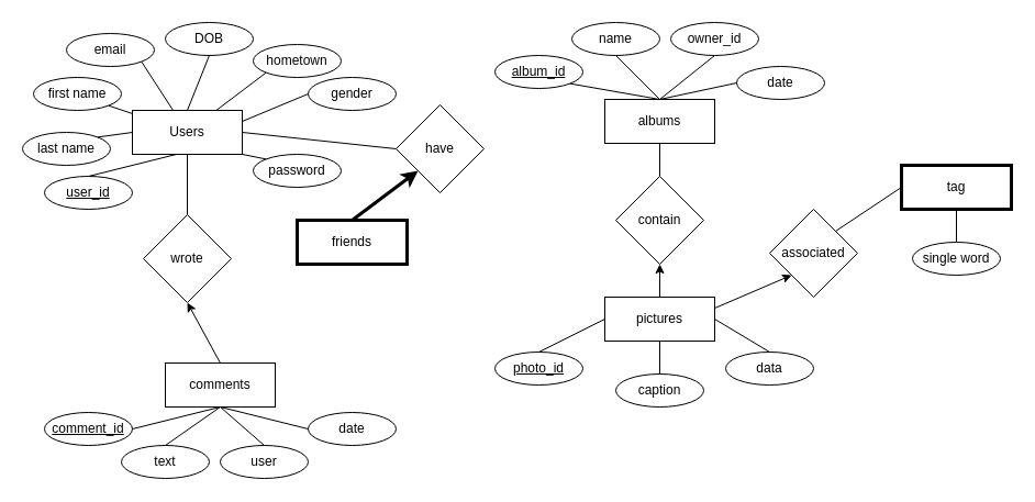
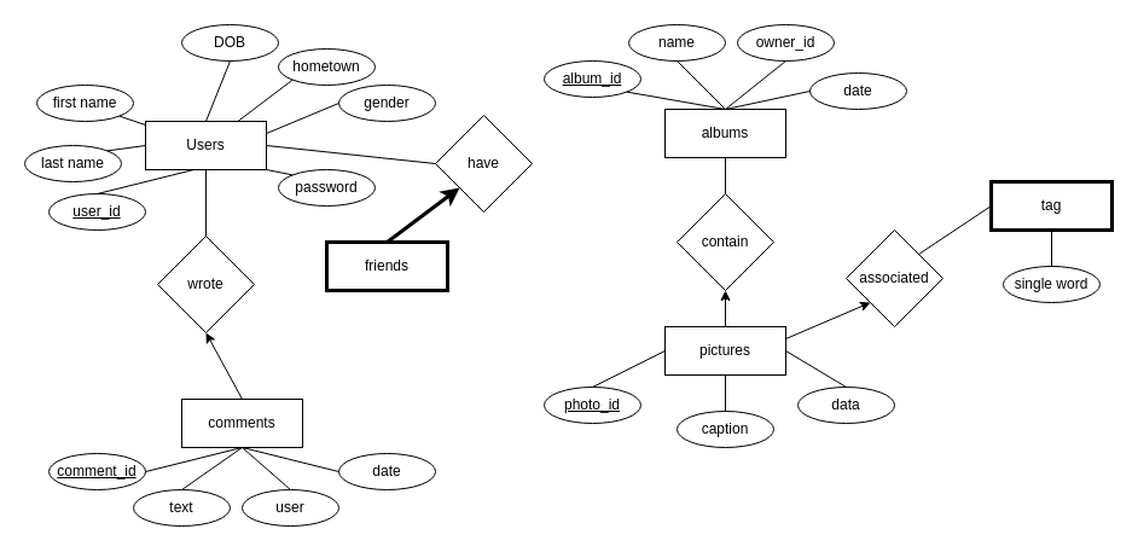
  <mxCell id="0" />
  <mxCell id="1" parent="0" />
  <mxCell id="2" style="edgeStyle=none;rounded=0;orthogonalLoop=1;jettySize=auto;html=1;exitX=1;exitY=0.5;exitDx=0;exitDy=0;entryX=0;entryY=0.5;entryDx=0;entryDy=0;startArrow=none;startFill=0;endArrow=none;endFill=0;" parent="1" source="3" target="20" edge="1"><mxGeometry relative="1" as="geometry" /></mxCell>
  <mxCell id="3" value="Users" style="rounded=0;whiteSpace=wrap;html=1;fillColor=none;" parent="1" vertex="1"><mxGeometry x="120" y="100" width="100" height="40" as="geometry" /></mxCell>
- <mxCell id="4" style="rounded=0;orthogonalLoop=1;jettySize=auto;html=1;exitX=1;exitY=1;exitDx=0;exitDy=0;startArrow=none;startFill=0;endArrow=none;endFill=0;" parent="1" source="5" target="3" edge="1"><mxGeometry relative="1" as="geometry" /></mxCell>
- <mxCell id="5" value="email" style="ellipse;whiteSpace=wrap;html=1;fillColor=none;" parent="1" vertex="1"><mxGeometry x="60" y="30" width="80" height="30" as="geometry" /></mxCell>
  <mxCell id="6" style="edgeStyle=none;rounded=0;orthogonalLoop=1;jettySize=auto;html=1;exitX=0.5;exitY=1;exitDx=0;exitDy=0;entryX=0.5;entryY=0;entryDx=0;entryDy=0;startArrow=none;startFill=0;endArrow=none;endFill=0;" parent="1" source="7" target="3" edge="1"><mxGeometry relative="1" as="geometry" /></mxCell>
  <mxCell id="7" value="DOB" style="ellipse;whiteSpace=wrap;html=1;fillColor=none;" parent="1" vertex="1"><mxGeometry x="150" y="20" width="80" height="30" as="geometry" /></mxCell>
  <mxCell id="8" style="edgeStyle=none;rounded=0;orthogonalLoop=1;jettySize=auto;html=1;exitX=0;exitY=0.5;exitDx=0;exitDy=0;entryX=1;entryY=0.25;entryDx=0;entryDy=0;startArrow=none;startFill=0;endArrow=none;endFill=0;" parent="1" source="9" target="3" edge="1"><mxGeometry relative="1" as="geometry" /></mxCell>
  <mxCell id="9" value="gender" style="ellipse;whiteSpace=wrap;html=1;fillColor=none;" parent="1" vertex="1"><mxGeometry x="280" y="70" width="80" height="30" as="geometry" /></mxCell>
  <mxCell id="10" style="edgeStyle=none;rounded=0;orthogonalLoop=1;jettySize=auto;html=1;exitX=0;exitY=1;exitDx=0;exitDy=0;startArrow=none;startFill=0;endArrow=none;endFill=0;" parent="1" source="11" target="3" edge="1"><mxGeometry relative="1" as="geometry" /></mxCell>
  <mxCell id="11" value="hometown" style="ellipse;whiteSpace=wrap;html=1;fillColor=none;" parent="1" vertex="1"><mxGeometry x="230" y="40" width="80" height="30" as="geometry" /></mxCell>
  <mxCell id="12" style="edgeStyle=none;rounded=0;orthogonalLoop=1;jettySize=auto;html=1;exitX=1;exitY=1;exitDx=0;exitDy=0;startArrow=none;startFill=0;endArrow=none;endFill=0;" parent="1" source="13" target="3" edge="1"><mxGeometry relative="1" as="geometry" /></mxCell>
  <mxCell id="13" value="first name" style="ellipse;whiteSpace=wrap;html=1;fillColor=none;" parent="1" vertex="1"><mxGeometry x="30" y="70" width="80" height="30" as="geometry" /></mxCell>
  <mxCell id="14" style="edgeStyle=none;rounded=0;orthogonalLoop=1;jettySize=auto;html=1;exitX=1;exitY=0;exitDx=0;exitDy=0;entryX=0;entryY=0.5;entryDx=0;entryDy=0;startArrow=none;startFill=0;endArrow=none;endFill=0;" parent="1" source="15" target="3" edge="1"><mxGeometry relative="1" as="geometry" /></mxCell>
  <mxCell id="15" value="last name" style="ellipse;whiteSpace=wrap;html=1;fillColor=none;" parent="1" vertex="1"><mxGeometry x="20" y="120" width="80" height="30" as="geometry" /></mxCell>
  <mxCell id="16" style="edgeStyle=none;rounded=0;orthogonalLoop=1;jettySize=auto;html=1;exitX=0.5;exitY=0;exitDx=0;exitDy=0;startArrow=none;startFill=0;endArrow=none;endFill=0;" parent="1" source="17" edge="1"><mxGeometry relative="1" as="geometry"><mxPoint x="160" y="140" as="targetPoint" /></mxGeometry></mxCell>
  <mxCell id="17" value="&lt;u&gt;user_id&lt;/u&gt;" style="ellipse;whiteSpace=wrap;html=1;fillColor=none;" parent="1" vertex="1"><mxGeometry x="40" y="160" width="80" height="30" as="geometry" /></mxCell>
  <mxCell id="18" style="edgeStyle=none;rounded=0;orthogonalLoop=1;jettySize=auto;html=1;exitX=0;exitY=0;exitDx=0;exitDy=0;entryX=1;entryY=1;entryDx=0;entryDy=0;startArrow=none;startFill=0;endArrow=none;endFill=0;" parent="1" source="19" target="3" edge="1"><mxGeometry relative="1" as="geometry" /></mxCell>
  <mxCell id="19" value="password" style="ellipse;whiteSpace=wrap;html=1;fillColor=none;" parent="1" vertex="1"><mxGeometry x="230" y="140" width="80" height="30" as="geometry" /></mxCell>
  <mxCell id="20" value="have" style="rhombus;whiteSpace=wrap;html=1;fillColor=none;" parent="1" vertex="1"><mxGeometry x="360" y="95" width="80" height="80" as="geometry" /></mxCell>
  <mxCell id="21" value="albums" style="rounded=0;whiteSpace=wrap;html=1;fillColor=none;" parent="1" vertex="1"><mxGeometry x="550" y="90" width="100" height="40" as="geometry" /></mxCell>
  <mxCell id="22" style="edgeStyle=none;rounded=0;orthogonalLoop=1;jettySize=auto;html=1;exitX=1;exitY=1;exitDx=0;exitDy=0;entryX=0.5;entryY=0;entryDx=0;entryDy=0;startArrow=none;startFill=0;endArrow=none;endFill=0;" parent="1" source="23" target="21" edge="1"><mxGeometry relative="1" as="geometry" /></mxCell>
  <mxCell id="23" value="&lt;u&gt;album_id&lt;/u&gt;" style="ellipse;whiteSpace=wrap;html=1;fillColor=none;" parent="1" vertex="1"><mxGeometry x="450" y="50" width="80" height="30" as="geometry" /></mxCell>
  <mxCell id="24" style="edgeStyle=none;rounded=0;orthogonalLoop=1;jettySize=auto;html=1;exitX=0.5;exitY=1;exitDx=0;exitDy=0;startArrow=none;startFill=0;endArrow=none;endFill=0;" parent="1" source="25" edge="1"><mxGeometry relative="1" as="geometry"><mxPoint x="600" y="90" as="targetPoint" /></mxGeometry></mxCell>
  <mxCell id="25" value="name" style="ellipse;whiteSpace=wrap;html=1;fillColor=none;" parent="1" vertex="1"><mxGeometry x="520" y="20" width="80" height="30" as="geometry" /></mxCell>
  <mxCell id="26" style="edgeStyle=none;rounded=0;orthogonalLoop=1;jettySize=auto;html=1;exitX=0.5;exitY=1;exitDx=0;exitDy=0;entryX=0.5;entryY=0;entryDx=0;entryDy=0;startArrow=none;startFill=0;endArrow=none;endFill=0;" parent="1" source="27" target="21" edge="1"><mxGeometry relative="1" as="geometry" /></mxCell>
  <mxCell id="27" value="owner_id" style="ellipse;whiteSpace=wrap;html=1;fillColor=none;" parent="1" vertex="1"><mxGeometry x="610" y="20" width="80" height="30" as="geometry" /></mxCell>
  <mxCell id="28" style="edgeStyle=none;rounded=0;orthogonalLoop=1;jettySize=auto;html=1;exitX=0;exitY=0.5;exitDx=0;exitDy=0;entryX=0.5;entryY=0;entryDx=0;entryDy=0;startArrow=none;startFill=0;endArrow=none;endFill=0;" parent="1" source="29" target="21" edge="1"><mxGeometry relative="1" as="geometry" /></mxCell>
  <mxCell id="29" value="date" style="ellipse;whiteSpace=wrap;html=1;fillColor=none;" parent="1" vertex="1"><mxGeometry x="670" y="60" width="80" height="30" as="geometry" /></mxCell>
  <mxCell id="30" style="edgeStyle=none;rounded=0;orthogonalLoop=1;jettySize=auto;html=1;exitX=0.5;exitY=0;exitDx=0;exitDy=0;entryX=0;entryY=1;entryDx=0;entryDy=0;startArrow=none;startFill=0;endArrow=classic;endFill=1;strokeWidth=3;" parent="1" source="31" target="20" edge="1"><mxGeometry relative="1" as="geometry" /></mxCell>
  <mxCell id="31" value="friends" style="rounded=0;whiteSpace=wrap;html=1;fillColor=none;strokeWidth=3;" parent="1" vertex="1"><mxGeometry x="270" y="200" width="100" height="40" as="geometry" /></mxCell>
  <mxCell id="32" value="pictures" style="rounded=0;whiteSpace=wrap;html=1;fillColor=none;strokeWidth=1;" parent="1" vertex="1"><mxGeometry x="550" y="270" width="100" height="40" as="geometry" /></mxCell>
  <mxCell id="33" style="edgeStyle=none;rounded=0;orthogonalLoop=1;jettySize=auto;html=1;exitX=0.5;exitY=0;exitDx=0;exitDy=0;entryX=1;entryY=0.5;entryDx=0;entryDy=0;startArrow=none;startFill=0;endArrow=none;endFill=0;" parent="1" source="34" target="32" edge="1"><mxGeometry relative="1" as="geometry" /></mxCell>
  <mxCell id="34" value="data" style="ellipse;whiteSpace=wrap;html=1;fillColor=none;" parent="1" vertex="1"><mxGeometry x="660" y="320" width="80" height="30" as="geometry" /></mxCell>
  <mxCell id="35" style="edgeStyle=none;rounded=0;orthogonalLoop=1;jettySize=auto;html=1;exitX=0.5;exitY=0;exitDx=0;exitDy=0;entryX=0.5;entryY=1;entryDx=0;entryDy=0;startArrow=none;startFill=0;endArrow=none;endFill=0;" parent="1" source="36" target="32" edge="1"><mxGeometry relative="1" as="geometry" /></mxCell>
  <mxCell id="36" value="caption" style="ellipse;whiteSpace=wrap;html=1;fillColor=none;" parent="1" vertex="1"><mxGeometry x="560" y="340" width="80" height="30" as="geometry" /></mxCell>
  <mxCell id="37" style="edgeStyle=none;rounded=0;orthogonalLoop=1;jettySize=auto;html=1;exitX=0.5;exitY=0;exitDx=0;exitDy=0;entryX=0;entryY=0.5;entryDx=0;entryDy=0;startArrow=none;startFill=0;endArrow=none;endFill=0;" parent="1" source="38" target="32" edge="1"><mxGeometry relative="1" as="geometry" /></mxCell>
  <mxCell id="38" value="&lt;u&gt;photo_id&lt;/u&gt;" style="ellipse;whiteSpace=wrap;html=1;fillColor=none;" parent="1" vertex="1"><mxGeometry x="450" y="320" width="80" height="30" as="geometry" /></mxCell>
  <mxCell id="39" style="edgeStyle=none;rounded=0;orthogonalLoop=1;jettySize=auto;html=1;exitX=0.5;exitY=0;exitDx=0;exitDy=0;entryX=0.5;entryY=1;entryDx=0;entryDy=0;startArrow=none;startFill=0;endArrow=none;endFill=0;" parent="1" source="41" target="21" edge="1"><mxGeometry relative="1" as="geometry" /></mxCell>
  <mxCell id="40" style="edgeStyle=none;rounded=0;orthogonalLoop=1;jettySize=auto;html=1;exitX=0.5;exitY=1;exitDx=0;exitDy=0;entryX=0.5;entryY=0;entryDx=0;entryDy=0;startArrow=classic;startFill=1;endArrow=none;endFill=0;strokeWidth=1;" parent="1" source="41" target="32" edge="1"><mxGeometry relative="1" as="geometry" /></mxCell>
  <mxCell id="41" value="contain" style="rhombus;whiteSpace=wrap;html=1;fillColor=none;strokeWidth=1;" parent="1" vertex="1"><mxGeometry x="560" y="160" width="80" height="80" as="geometry" /></mxCell>
  <mxCell id="42" value="tag" style="rounded=0;whiteSpace=wrap;html=1;fillColor=none;strokeWidth=3;" parent="1" vertex="1"><mxGeometry x="820" y="150" width="100" height="40" as="geometry" /></mxCell>
  <mxCell id="43" style="edgeStyle=none;rounded=0;orthogonalLoop=1;jettySize=auto;html=1;exitX=0.5;exitY=0;exitDx=0;exitDy=0;entryX=0.5;entryY=1;entryDx=0;entryDy=0;startArrow=none;startFill=0;endArrow=none;endFill=0;strokeWidth=1;" parent="1" source="44" target="42" edge="1"><mxGeometry relative="1" as="geometry" /></mxCell>
  <mxCell id="44" value="single word" style="ellipse;whiteSpace=wrap;html=1;fillColor=none;" parent="1" vertex="1"><mxGeometry x="830" y="220" width="80" height="30" as="geometry" /></mxCell>
  <mxCell id="45" style="edgeStyle=none;rounded=0;orthogonalLoop=1;jettySize=auto;html=1;exitX=0;exitY=1;exitDx=0;exitDy=0;entryX=1;entryY=0.25;entryDx=0;entryDy=0;startArrow=classic;startFill=1;endArrow=none;endFill=0;strokeWidth=1;" parent="1" source="47" target="32" edge="1"><mxGeometry relative="1" as="geometry" /></mxCell>
  <mxCell id="46" style="edgeStyle=none;rounded=0;orthogonalLoop=1;jettySize=auto;html=1;exitX=1;exitY=0;exitDx=0;exitDy=0;entryX=0;entryY=0.5;entryDx=0;entryDy=0;startArrow=none;startFill=0;endArrow=none;endFill=0;strokeWidth=1;" parent="1" source="47" target="42" edge="1"><mxGeometry relative="1" as="geometry" /></mxCell>
  <mxCell id="47" value="associated" style="rhombus;whiteSpace=wrap;html=1;fillColor=none;" parent="1" vertex="1"><mxGeometry x="700" y="190" width="80" height="80" as="geometry" /></mxCell>
  <mxCell id="48" style="edgeStyle=none;rounded=0;orthogonalLoop=1;jettySize=auto;html=1;exitX=0.5;exitY=1;exitDx=0;exitDy=0;entryX=0;entryY=0.5;entryDx=0;entryDy=0;startArrow=none;startFill=0;endArrow=none;endFill=0;strokeWidth=1;" parent="1" source="50" target="57" edge="1"><mxGeometry relative="1" as="geometry" /></mxCell>
  <mxCell id="49" style="edgeStyle=none;rounded=0;orthogonalLoop=1;jettySize=auto;html=1;exitX=0.5;exitY=0;exitDx=0;exitDy=0;entryX=0.5;entryY=1;entryDx=0;entryDy=0;startArrow=none;startFill=0;endArrow=classic;endFill=1;strokeWidth=1;" parent="1" source="50" target="59" edge="1"><mxGeometry relative="1" as="geometry" /></mxCell>
  <mxCell id="50" value="comments" style="rounded=0;whiteSpace=wrap;html=1;fillColor=none;strokeWidth=1;" parent="1" vertex="1"><mxGeometry x="150" y="330" width="100" height="40" as="geometry" /></mxCell>
  <mxCell id="51" style="edgeStyle=none;rounded=0;orthogonalLoop=1;jettySize=auto;html=1;exitX=1;exitY=0.5;exitDx=0;exitDy=0;entryX=0.5;entryY=1;entryDx=0;entryDy=0;startArrow=none;startFill=0;endArrow=none;endFill=0;strokeWidth=1;" parent="1" source="52" target="50" edge="1"><mxGeometry relative="1" as="geometry" /></mxCell>
  <mxCell id="52" value="&lt;u&gt;comment_id&lt;/u&gt;" style="ellipse;whiteSpace=wrap;html=1;fillColor=none;" parent="1" vertex="1"><mxGeometry x="40" y="375" width="80" height="30" as="geometry" /></mxCell>
  <mxCell id="53" style="edgeStyle=none;rounded=0;orthogonalLoop=1;jettySize=auto;html=1;exitX=0.5;exitY=0;exitDx=0;exitDy=0;entryX=0.5;entryY=1;entryDx=0;entryDy=0;startArrow=none;startFill=0;endArrow=none;endFill=0;strokeWidth=1;" parent="1" source="54" target="50" edge="1"><mxGeometry relative="1" as="geometry" /></mxCell>
  <mxCell id="54" value="text" style="ellipse;whiteSpace=wrap;html=1;fillColor=none;" parent="1" vertex="1"><mxGeometry x="110" y="405" width="80" height="30" as="geometry" /></mxCell>
  <mxCell id="55" style="edgeStyle=none;rounded=0;orthogonalLoop=1;jettySize=auto;html=1;exitX=0.5;exitY=0;exitDx=0;exitDy=0;entryX=0.5;entryY=1;entryDx=0;entryDy=0;startArrow=none;startFill=0;endArrow=none;endFill=0;strokeWidth=1;" parent="1" source="56" target="50" edge="1"><mxGeometry relative="1" as="geometry" /></mxCell>
  <mxCell id="56" value="user" style="ellipse;whiteSpace=wrap;html=1;fillColor=none;" parent="1" vertex="1"><mxGeometry x="200" y="405" width="80" height="30" as="geometry" /></mxCell>
  <mxCell id="57" value="date" style="ellipse;whiteSpace=wrap;html=1;fillColor=none;" parent="1" vertex="1"><mxGeometry x="280" y="375" width="80" height="30" as="geometry" /></mxCell>
  <mxCell id="58" style="edgeStyle=none;rounded=0;orthogonalLoop=1;jettySize=auto;html=1;exitX=0.5;exitY=0;exitDx=0;exitDy=0;entryX=0.5;entryY=1;entryDx=0;entryDy=0;startArrow=none;startFill=0;endArrow=none;endFill=0;strokeWidth=1;" parent="1" source="59" target="3" edge="1"><mxGeometry relative="1" as="geometry" /></mxCell>
  <mxCell id="59" value="wrote" style="rhombus;whiteSpace=wrap;html=1;fillColor=none;strokeWidth=1;" parent="1" vertex="1"><mxGeometry x="130" y="195" width="80" height="80" as="geometry" /></mxCell>
